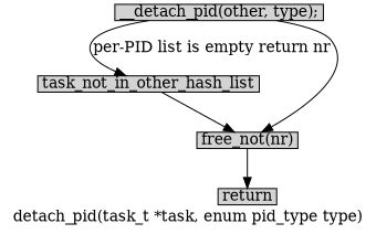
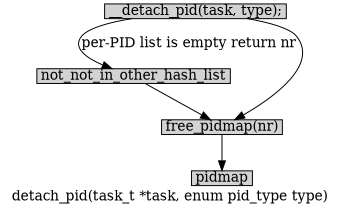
  digraph {
    fontname="DejaVu Serif"
    label="detach_pid(task_t *task, enum pid_type type)"
    node [fontname="DejaVu Serif" margin="0.05,0.005" shape=box style=filled]
    edge [fontname="DejaVu Serif"]
-   n1 [height=0.1 label="__detach_pid(other, type);" width=0.1]
-   n2 [height=0.1 label=task_not_in_other_hash_list width=0.1]
-   n3 [height=0.1 label="free_not(nr)" width=0.1]
-   return [height=0.1 width=0.1]
+   n1 [height=0.1 label="__detach_pid(task, type);" width=0.1]
+   n2 [height=0.1 label=not_not_in_other_hash_list width=0.1]
+   n3 [height=0.1 label="free_pidmap(nr)" width=0.1]
+   return [height=0.1 width=0.1 label=pidmap]
    n1 -> n2 [label="per-PID list is empty return nr"]
    n1 -> n3
    n2 -> n3
    n3 -> return
  }
